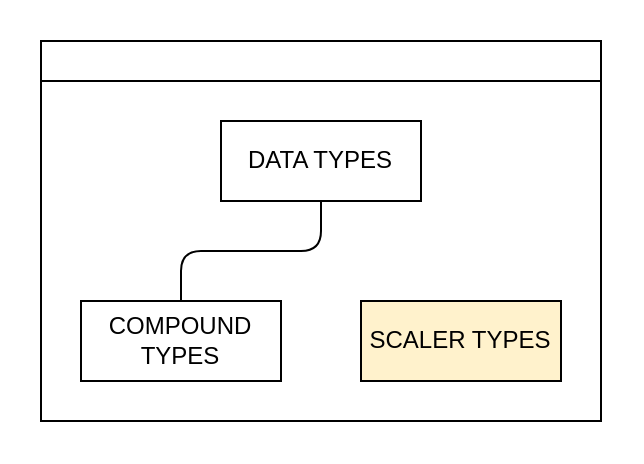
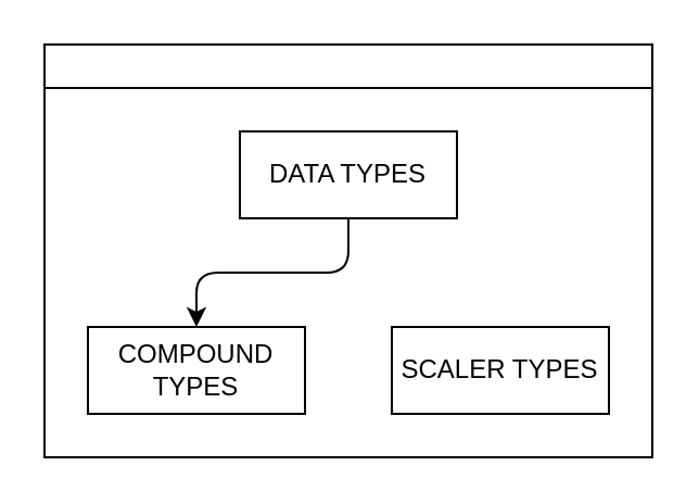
  <mxCell id="0" />
  <mxCell id="1" parent="0" />
  <mxCell id="2" value="" style="swimlane;startSize=20;horizontal=1;childLayout=treeLayout;horizontalTree=0;resizable=0;containerType=tree;fontSize=12;" vertex="1" parent="1"><mxGeometry x="20" y="20" width="280" height="190" as="geometry" /></mxCell>
  <mxCell id="3" value="DATA TYPES" style="whiteSpace=wrap;html=1;" vertex="1" parent="2"><mxGeometry x="90" y="40" width="100" height="40" as="geometry" /></mxCell>
- <mxCell id="4" value="SCALER TYPES" style="whiteSpace=wrap;html=1;fillColor=#fff2cc;" vertex="1" parent="2"><mxGeometry x="160" y="130" width="100" height="40" as="geometry" /></mxCell>
+ <mxCell id="4" value="SCALER TYPES" style="whiteSpace=wrap;html=1;" vertex="1" parent="2"><mxGeometry x="160" y="130" width="100" height="40" as="geometry" /></mxCell>
  <mxCell id="5" value="COMPOUND TYPES" style="whiteSpace=wrap;html=1;" vertex="1" parent="2"><mxGeometry x="20" y="130" width="100" height="40" as="geometry" /></mxCell>
- <mxCell id="6" value="" style="edgeStyle=elbowEdgeStyle;elbow=vertical;html=1;rounded=1;curved=0;sourcePerimeterSpacing=0;targetPerimeterSpacing=0;startSize=6;endSize=6;endArrow=none;" edge="1" parent="2" source="3" target="5"><mxGeometry relative="1" as="geometry" /></mxCell>
+ <mxCell id="6" value="" style="edgeStyle=elbowEdgeStyle;elbow=vertical;html=1;rounded=1;curved=0;sourcePerimeterSpacing=0;targetPerimeterSpacing=0;startSize=6;endSize=6;" edge="1" parent="2" source="3" target="5"><mxGeometry relative="1" as="geometry" /></mxCell>
